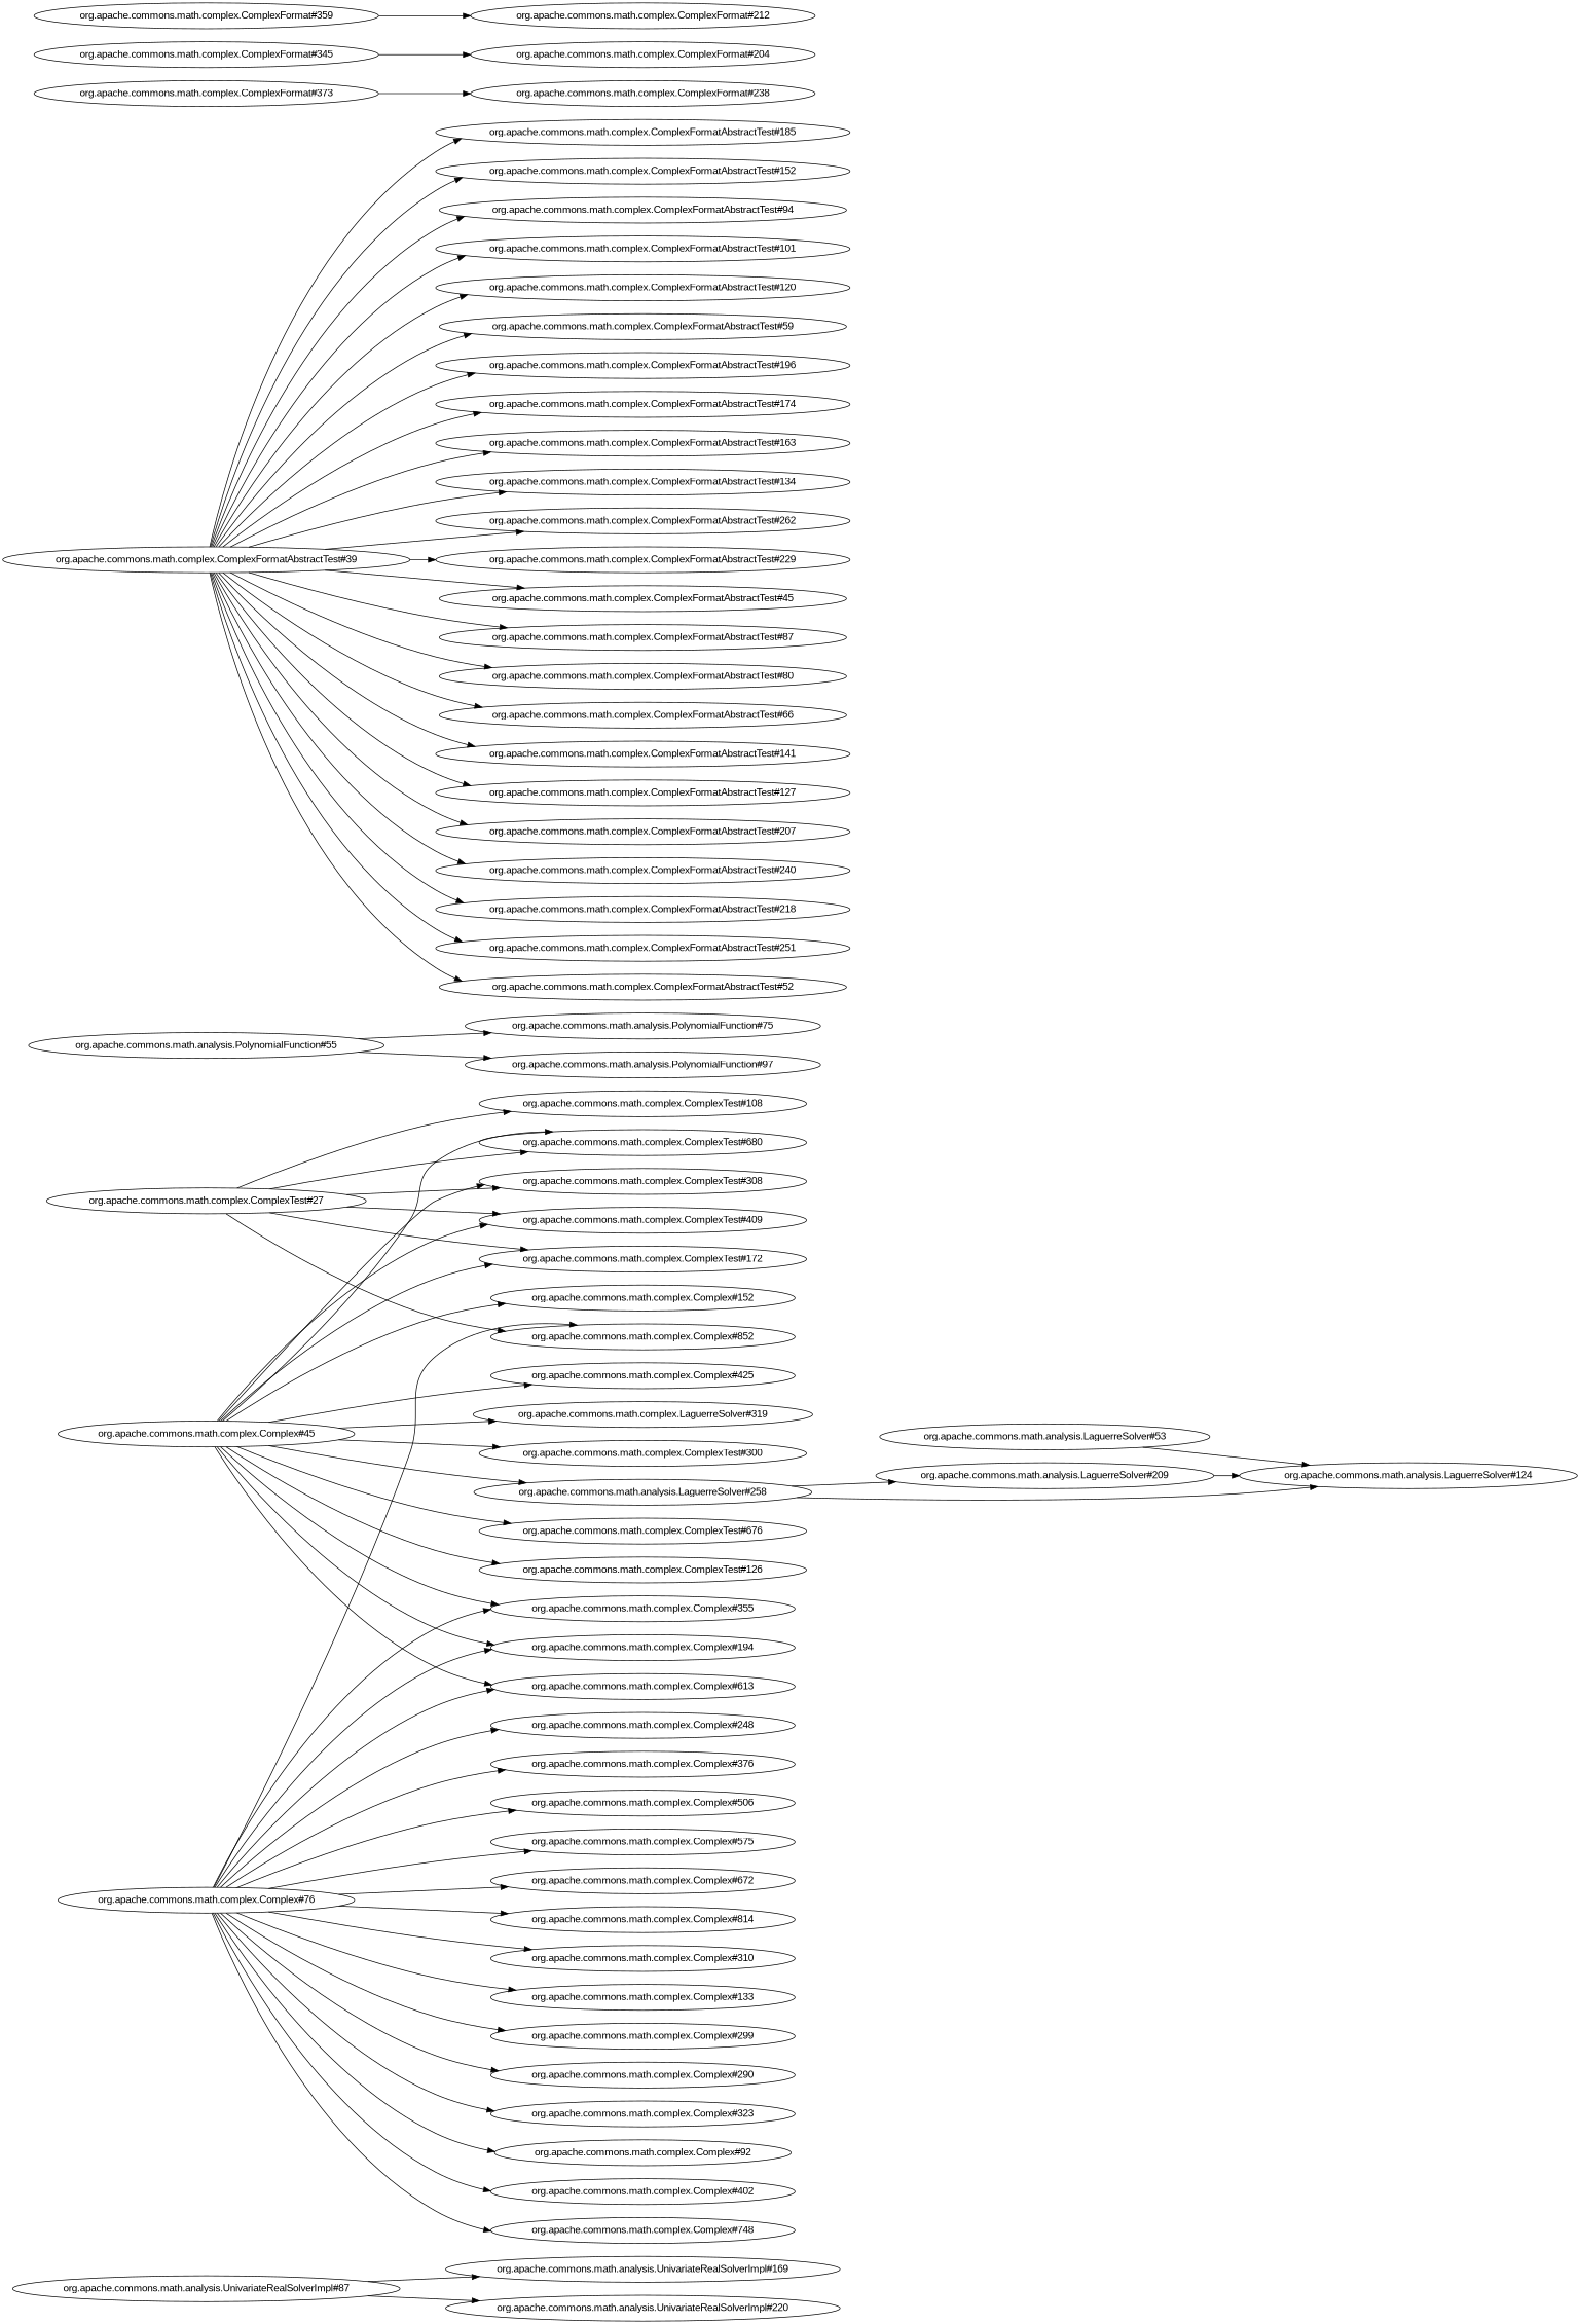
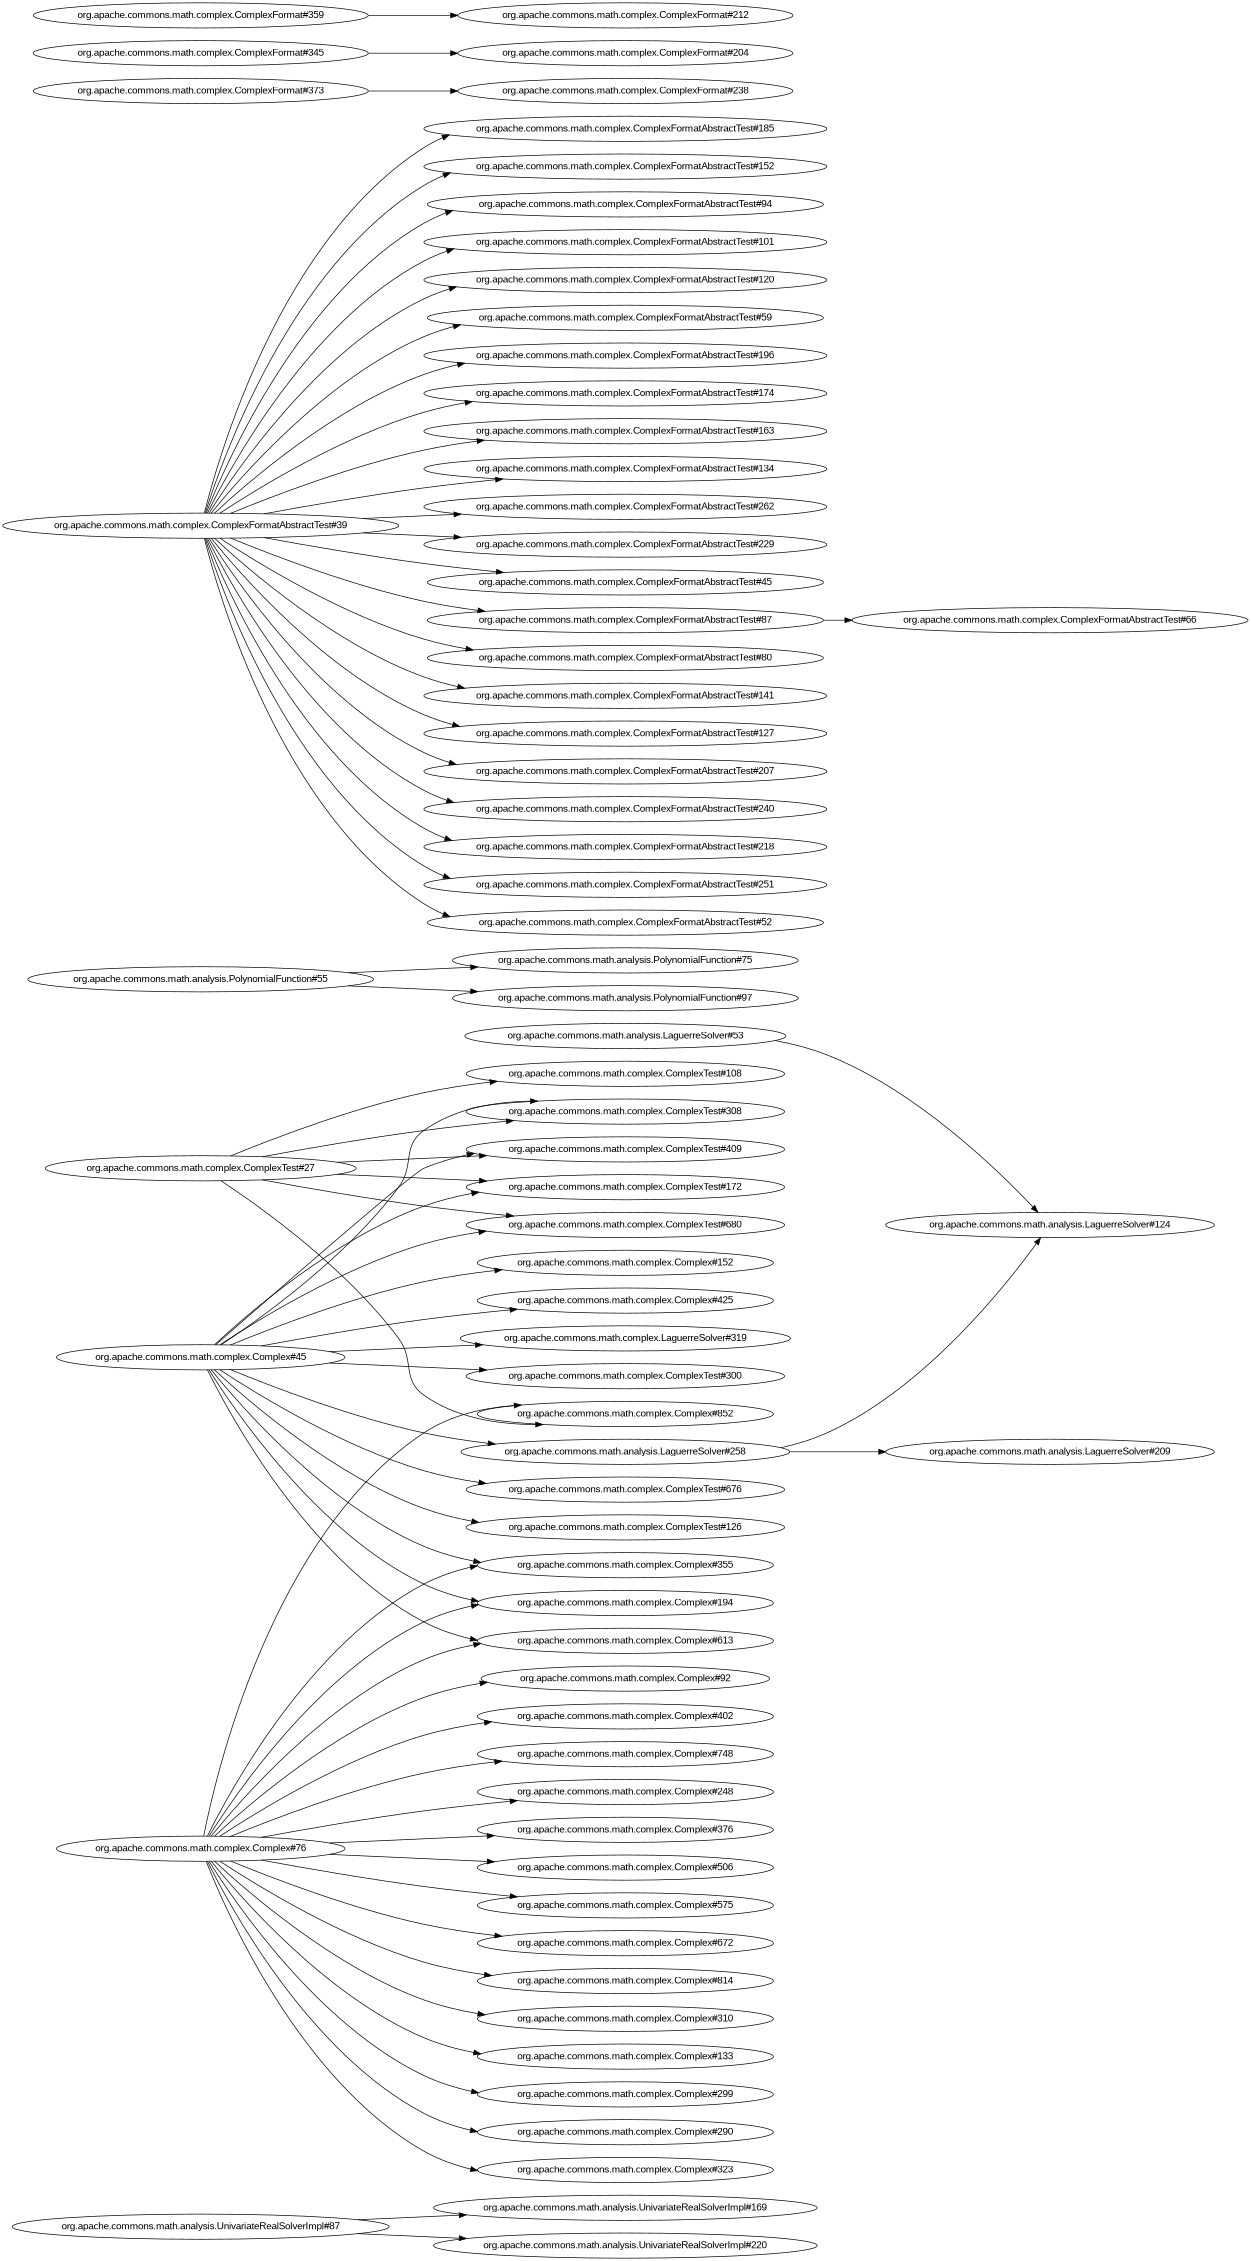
  digraph {
    fontname="Liberation Sans"
    rankdir=LR
    node [fontname="Liberation Sans"]
    edge [fontname="Liberation Sans"]
    "org.apache.commons.math.analysis.UnivariateRealSolverImpl#87"
    "org.apache.commons.math.analysis.UnivariateRealSolverImpl#169"
    "org.apache.commons.math.analysis.UnivariateRealSolverImpl#220"
    "org.apache.commons.math.analysis.LaguerreSolver#53"
    "org.apache.commons.math.analysis.LaguerreSolver#124"
    "org.apache.commons.math.analysis.PolynomialFunction#55"
    "org.apache.commons.math.analysis.PolynomialFunction#75"
    "org.apache.commons.math.analysis.PolynomialFunction#97"
    "org.apache.commons.math.complex.Complex#45"
    "org.apache.commons.math.analysis.LaguerreSolver#258"
    "org.apache.commons.math.complex.Complex#355"
    "org.apache.commons.math.complex.Complex#194"
    "org.apache.commons.math.complex.ComplexTest#680"
    "org.apache.commons.math.complex.ComplexTest#676"
    "org.apache.commons.math.complex.ComplexTest#126"
    "org.apache.commons.math.complex.Complex#152"
    "org.apache.commons.math.complex.ComplexTest#308"
    "org.apache.commons.math.complex.Complex#425"
    "org.apache.commons.math.complex.Complex#613"
    n20 [label="org.apache.commons.math.complex.LaguerreSolver#319"]
    "org.apache.commons.math.complex.ComplexTest#409"
    "org.apache.commons.math.complex.ComplexTest#172"
    "org.apache.commons.math.complex.ComplexTest#300"
    "org.apache.commons.math.analysis.LaguerreSolver#209"
    "org.apache.commons.math.complex.Complex#76"
    "org.apache.commons.math.complex.Complex#852"
    "org.apache.commons.math.complex.Complex#310"
    "org.apache.commons.math.complex.Complex#133"
    "org.apache.commons.math.complex.Complex#299"
    "org.apache.commons.math.complex.Complex#290"
    "org.apache.commons.math.complex.Complex#323"
    "org.apache.commons.math.complex.Complex#92"
    "org.apache.commons.math.complex.Complex#402"
    "org.apache.commons.math.complex.Complex#748"
    "org.apache.commons.math.complex.Complex#248"
    "org.apache.commons.math.complex.Complex#376"
    "org.apache.commons.math.complex.Complex#506"
    "org.apache.commons.math.complex.Complex#575"
    "org.apache.commons.math.complex.Complex#672"
    "org.apache.commons.math.complex.Complex#814"
    "org.apache.commons.math.complex.ComplexFormatAbstractTest#39"
    "org.apache.commons.math.complex.ComplexFormatAbstractTest#185"
    "org.apache.commons.math.complex.ComplexFormatAbstractTest#152"
    "org.apache.commons.math.complex.ComplexFormatAbstractTest#94"
    "org.apache.commons.math.complex.ComplexFormatAbstractTest#101"
    "org.apache.commons.math.complex.ComplexFormatAbstractTest#120"
    "org.apache.commons.math.complex.ComplexFormatAbstractTest#59"
    "org.apache.commons.math.complex.ComplexFormatAbstractTest#196"
    "org.apache.commons.math.complex.ComplexFormatAbstractTest#174"
    "org.apache.commons.math.complex.ComplexFormatAbstractTest#163"
    "org.apache.commons.math.complex.ComplexFormatAbstractTest#134"
    "org.apache.commons.math.complex.ComplexFormatAbstractTest#262"
    "org.apache.commons.math.complex.ComplexFormatAbstractTest#229"
    "org.apache.commons.math.complex.ComplexFormatAbstractTest#45"
    "org.apache.commons.math.complex.ComplexFormatAbstractTest#87"
    "org.apache.commons.math.complex.ComplexFormatAbstractTest#80"
    "org.apache.commons.math.complex.ComplexFormatAbstractTest#66"
    "org.apache.commons.math.complex.ComplexFormatAbstractTest#141"
    "org.apache.commons.math.complex.ComplexFormatAbstractTest#127"
    "org.apache.commons.math.complex.ComplexFormatAbstractTest#207"
    "org.apache.commons.math.complex.ComplexFormatAbstractTest#240"
    "org.apache.commons.math.complex.ComplexFormatAbstractTest#218"
    "org.apache.commons.math.complex.ComplexFormatAbstractTest#251"
    "org.apache.commons.math.complex.ComplexFormatAbstractTest#52"
    "org.apache.commons.math.complex.ComplexFormat#373"
    "org.apache.commons.math.complex.ComplexFormat#238"
    "org.apache.commons.math.complex.ComplexFormat#345"
    "org.apache.commons.math.complex.ComplexFormat#204"
    "org.apache.commons.math.complex.ComplexFormat#359"
    "org.apache.commons.math.complex.ComplexFormat#212"
    "org.apache.commons.math.complex.ComplexTest#27"
    "org.apache.commons.math.complex.ComplexTest#108"
    "org.apache.commons.math.analysis.UnivariateRealSolverImpl#87" -> "org.apache.commons.math.analysis.UnivariateRealSolverImpl#169"
    "org.apache.commons.math.analysis.UnivariateRealSolverImpl#87" -> "org.apache.commons.math.analysis.UnivariateRealSolverImpl#220"
    "org.apache.commons.math.analysis.LaguerreSolver#53" -> "org.apache.commons.math.analysis.LaguerreSolver#124"
    "org.apache.commons.math.analysis.PolynomialFunction#55" -> "org.apache.commons.math.analysis.PolynomialFunction#75"
    "org.apache.commons.math.analysis.PolynomialFunction#55" -> "org.apache.commons.math.analysis.PolynomialFunction#97"
    "org.apache.commons.math.complex.Complex#45" -> "org.apache.commons.math.analysis.LaguerreSolver#258"
    "org.apache.commons.math.complex.Complex#45" -> "org.apache.commons.math.complex.Complex#355"
    "org.apache.commons.math.complex.Complex#45" -> "org.apache.commons.math.complex.Complex#194"
    "org.apache.commons.math.complex.Complex#45" -> "org.apache.commons.math.complex.ComplexTest#680"
    "org.apache.commons.math.complex.Complex#45" -> "org.apache.commons.math.complex.ComplexTest#676"
    "org.apache.commons.math.complex.Complex#45" -> "org.apache.commons.math.complex.ComplexTest#126"
    "org.apache.commons.math.complex.Complex#45" -> "org.apache.commons.math.complex.Complex#152"
    "org.apache.commons.math.complex.Complex#45" -> "org.apache.commons.math.complex.ComplexTest#308"
    "org.apache.commons.math.complex.Complex#45" -> "org.apache.commons.math.complex.Complex#425"
    "org.apache.commons.math.complex.Complex#45" -> "org.apache.commons.math.complex.Complex#613"
    "org.apache.commons.math.complex.Complex#45" -> n20
    "org.apache.commons.math.complex.Complex#45" -> "org.apache.commons.math.complex.ComplexTest#409"
    "org.apache.commons.math.complex.Complex#45" -> "org.apache.commons.math.complex.ComplexTest#172"
    "org.apache.commons.math.complex.Complex#45" -> "org.apache.commons.math.complex.ComplexTest#300"
    "org.apache.commons.math.analysis.LaguerreSolver#258" -> "org.apache.commons.math.analysis.LaguerreSolver#124"
    "org.apache.commons.math.analysis.LaguerreSolver#258" -> "org.apache.commons.math.analysis.LaguerreSolver#209"
-   "org.apache.commons.math.analysis.LaguerreSolver#209" -> "org.apache.commons.math.analysis.LaguerreSolver#124"
    "org.apache.commons.math.complex.Complex#76" -> "org.apache.commons.math.complex.Complex#355"
    "org.apache.commons.math.complex.Complex#76" -> "org.apache.commons.math.complex.Complex#194"
    "org.apache.commons.math.complex.Complex#76" -> "org.apache.commons.math.complex.Complex#613"
    "org.apache.commons.math.complex.Complex#76" -> "org.apache.commons.math.complex.Complex#852"
    "org.apache.commons.math.complex.Complex#76" -> "org.apache.commons.math.complex.Complex#310"
    "org.apache.commons.math.complex.Complex#76" -> "org.apache.commons.math.complex.Complex#133"
    "org.apache.commons.math.complex.Complex#76" -> "org.apache.commons.math.complex.Complex#299"
    "org.apache.commons.math.complex.Complex#76" -> "org.apache.commons.math.complex.Complex#290"
    "org.apache.commons.math.complex.Complex#76" -> "org.apache.commons.math.complex.Complex#323"
    "org.apache.commons.math.complex.Complex#76" -> "org.apache.commons.math.complex.Complex#92"
    "org.apache.commons.math.complex.Complex#76" -> "org.apache.commons.math.complex.Complex#402"
    "org.apache.commons.math.complex.Complex#76" -> "org.apache.commons.math.complex.Complex#748"
    "org.apache.commons.math.complex.Complex#76" -> "org.apache.commons.math.complex.Complex#248"
    "org.apache.commons.math.complex.Complex#76" -> "org.apache.commons.math.complex.Complex#376"
    "org.apache.commons.math.complex.Complex#76" -> "org.apache.commons.math.complex.Complex#506"
    "org.apache.commons.math.complex.Complex#76" -> "org.apache.commons.math.complex.Complex#575"
    "org.apache.commons.math.complex.Complex#76" -> "org.apache.commons.math.complex.Complex#672"
    "org.apache.commons.math.complex.Complex#76" -> "org.apache.commons.math.complex.Complex#814"
    "org.apache.commons.math.complex.ComplexFormatAbstractTest#39" -> "org.apache.commons.math.complex.ComplexFormatAbstractTest#185"
    "org.apache.commons.math.complex.ComplexFormatAbstractTest#39" -> "org.apache.commons.math.complex.ComplexFormatAbstractTest#152"
    "org.apache.commons.math.complex.ComplexFormatAbstractTest#39" -> "org.apache.commons.math.complex.ComplexFormatAbstractTest#94"
    "org.apache.commons.math.complex.ComplexFormatAbstractTest#39" -> "org.apache.commons.math.complex.ComplexFormatAbstractTest#101"
    "org.apache.commons.math.complex.ComplexFormatAbstractTest#39" -> "org.apache.commons.math.complex.ComplexFormatAbstractTest#120"
    "org.apache.commons.math.complex.ComplexFormatAbstractTest#39" -> "org.apache.commons.math.complex.ComplexFormatAbstractTest#59"
    "org.apache.commons.math.complex.ComplexFormatAbstractTest#39" -> "org.apache.commons.math.complex.ComplexFormatAbstractTest#196"
    "org.apache.commons.math.complex.ComplexFormatAbstractTest#39" -> "org.apache.commons.math.complex.ComplexFormatAbstractTest#174"
    "org.apache.commons.math.complex.ComplexFormatAbstractTest#39" -> "org.apache.commons.math.complex.ComplexFormatAbstractTest#163"
    "org.apache.commons.math.complex.ComplexFormatAbstractTest#39" -> "org.apache.commons.math.complex.ComplexFormatAbstractTest#134"
    "org.apache.commons.math.complex.ComplexFormatAbstractTest#39" -> "org.apache.commons.math.complex.ComplexFormatAbstractTest#262"
    "org.apache.commons.math.complex.ComplexFormatAbstractTest#39" -> "org.apache.commons.math.complex.ComplexFormatAbstractTest#229"
    "org.apache.commons.math.complex.ComplexFormatAbstractTest#39" -> "org.apache.commons.math.complex.ComplexFormatAbstractTest#45"
    "org.apache.commons.math.complex.ComplexFormatAbstractTest#39" -> "org.apache.commons.math.complex.ComplexFormatAbstractTest#87"
    "org.apache.commons.math.complex.ComplexFormatAbstractTest#39" -> "org.apache.commons.math.complex.ComplexFormatAbstractTest#80"
-   "org.apache.commons.math.complex.ComplexFormatAbstractTest#39" -> "org.apache.commons.math.complex.ComplexFormatAbstractTest#66"
+   "org.apache.commons.math.complex.ComplexFormatAbstractTest#87" -> "org.apache.commons.math.complex.ComplexFormatAbstractTest#66"
    "org.apache.commons.math.complex.ComplexFormatAbstractTest#39" -> "org.apache.commons.math.complex.ComplexFormatAbstractTest#141"
    "org.apache.commons.math.complex.ComplexFormatAbstractTest#39" -> "org.apache.commons.math.complex.ComplexFormatAbstractTest#127"
    "org.apache.commons.math.complex.ComplexFormatAbstractTest#39" -> "org.apache.commons.math.complex.ComplexFormatAbstractTest#207"
    "org.apache.commons.math.complex.ComplexFormatAbstractTest#39" -> "org.apache.commons.math.complex.ComplexFormatAbstractTest#240"
    "org.apache.commons.math.complex.ComplexFormatAbstractTest#39" -> "org.apache.commons.math.complex.ComplexFormatAbstractTest#218"
    "org.apache.commons.math.complex.ComplexFormatAbstractTest#39" -> "org.apache.commons.math.complex.ComplexFormatAbstractTest#251"
    "org.apache.commons.math.complex.ComplexFormatAbstractTest#39" -> "org.apache.commons.math.complex.ComplexFormatAbstractTest#52"
    "org.apache.commons.math.complex.ComplexFormat#373" -> "org.apache.commons.math.complex.ComplexFormat#238"
    "org.apache.commons.math.complex.ComplexFormat#345" -> "org.apache.commons.math.complex.ComplexFormat#204"
    "org.apache.commons.math.complex.ComplexFormat#359" -> "org.apache.commons.math.complex.ComplexFormat#212"
    "org.apache.commons.math.complex.ComplexTest#27" -> "org.apache.commons.math.complex.ComplexTest#680"
    "org.apache.commons.math.complex.ComplexTest#27" -> "org.apache.commons.math.complex.ComplexTest#308"
    "org.apache.commons.math.complex.ComplexTest#27" -> "org.apache.commons.math.complex.ComplexTest#409"
    "org.apache.commons.math.complex.ComplexTest#27" -> "org.apache.commons.math.complex.ComplexTest#172"
    "org.apache.commons.math.complex.ComplexTest#27" -> "org.apache.commons.math.complex.Complex#852"
    "org.apache.commons.math.complex.ComplexTest#27" -> "org.apache.commons.math.complex.ComplexTest#108"
  }
